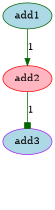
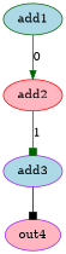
  strict digraph {
    node [color=purple fillcolor=lightblue op=add style=filled value=2]
    edge [arrowhead=box color=darkgreen port=1 w=1]
    n1 [alap=1 asap=1 color=darkgreen label=add1 op=addi]
    n2 [alap=2 asap=2 color=red fillcolor=lightpink label=add2]
    n3 [alap=3 asap=3 label=add3]
-   n1 -> n2 [arrowhead=normal label=1]
+   n4 [alap=4 asap=4 fillcolor=lightpink label=out4 op=out value=""]
+   n1 -> n2 [arrowhead=normal label=0]
    n2 -> n3 [label=1]
+   n3 -> n4 [color=black port=0 w=0]
  }
